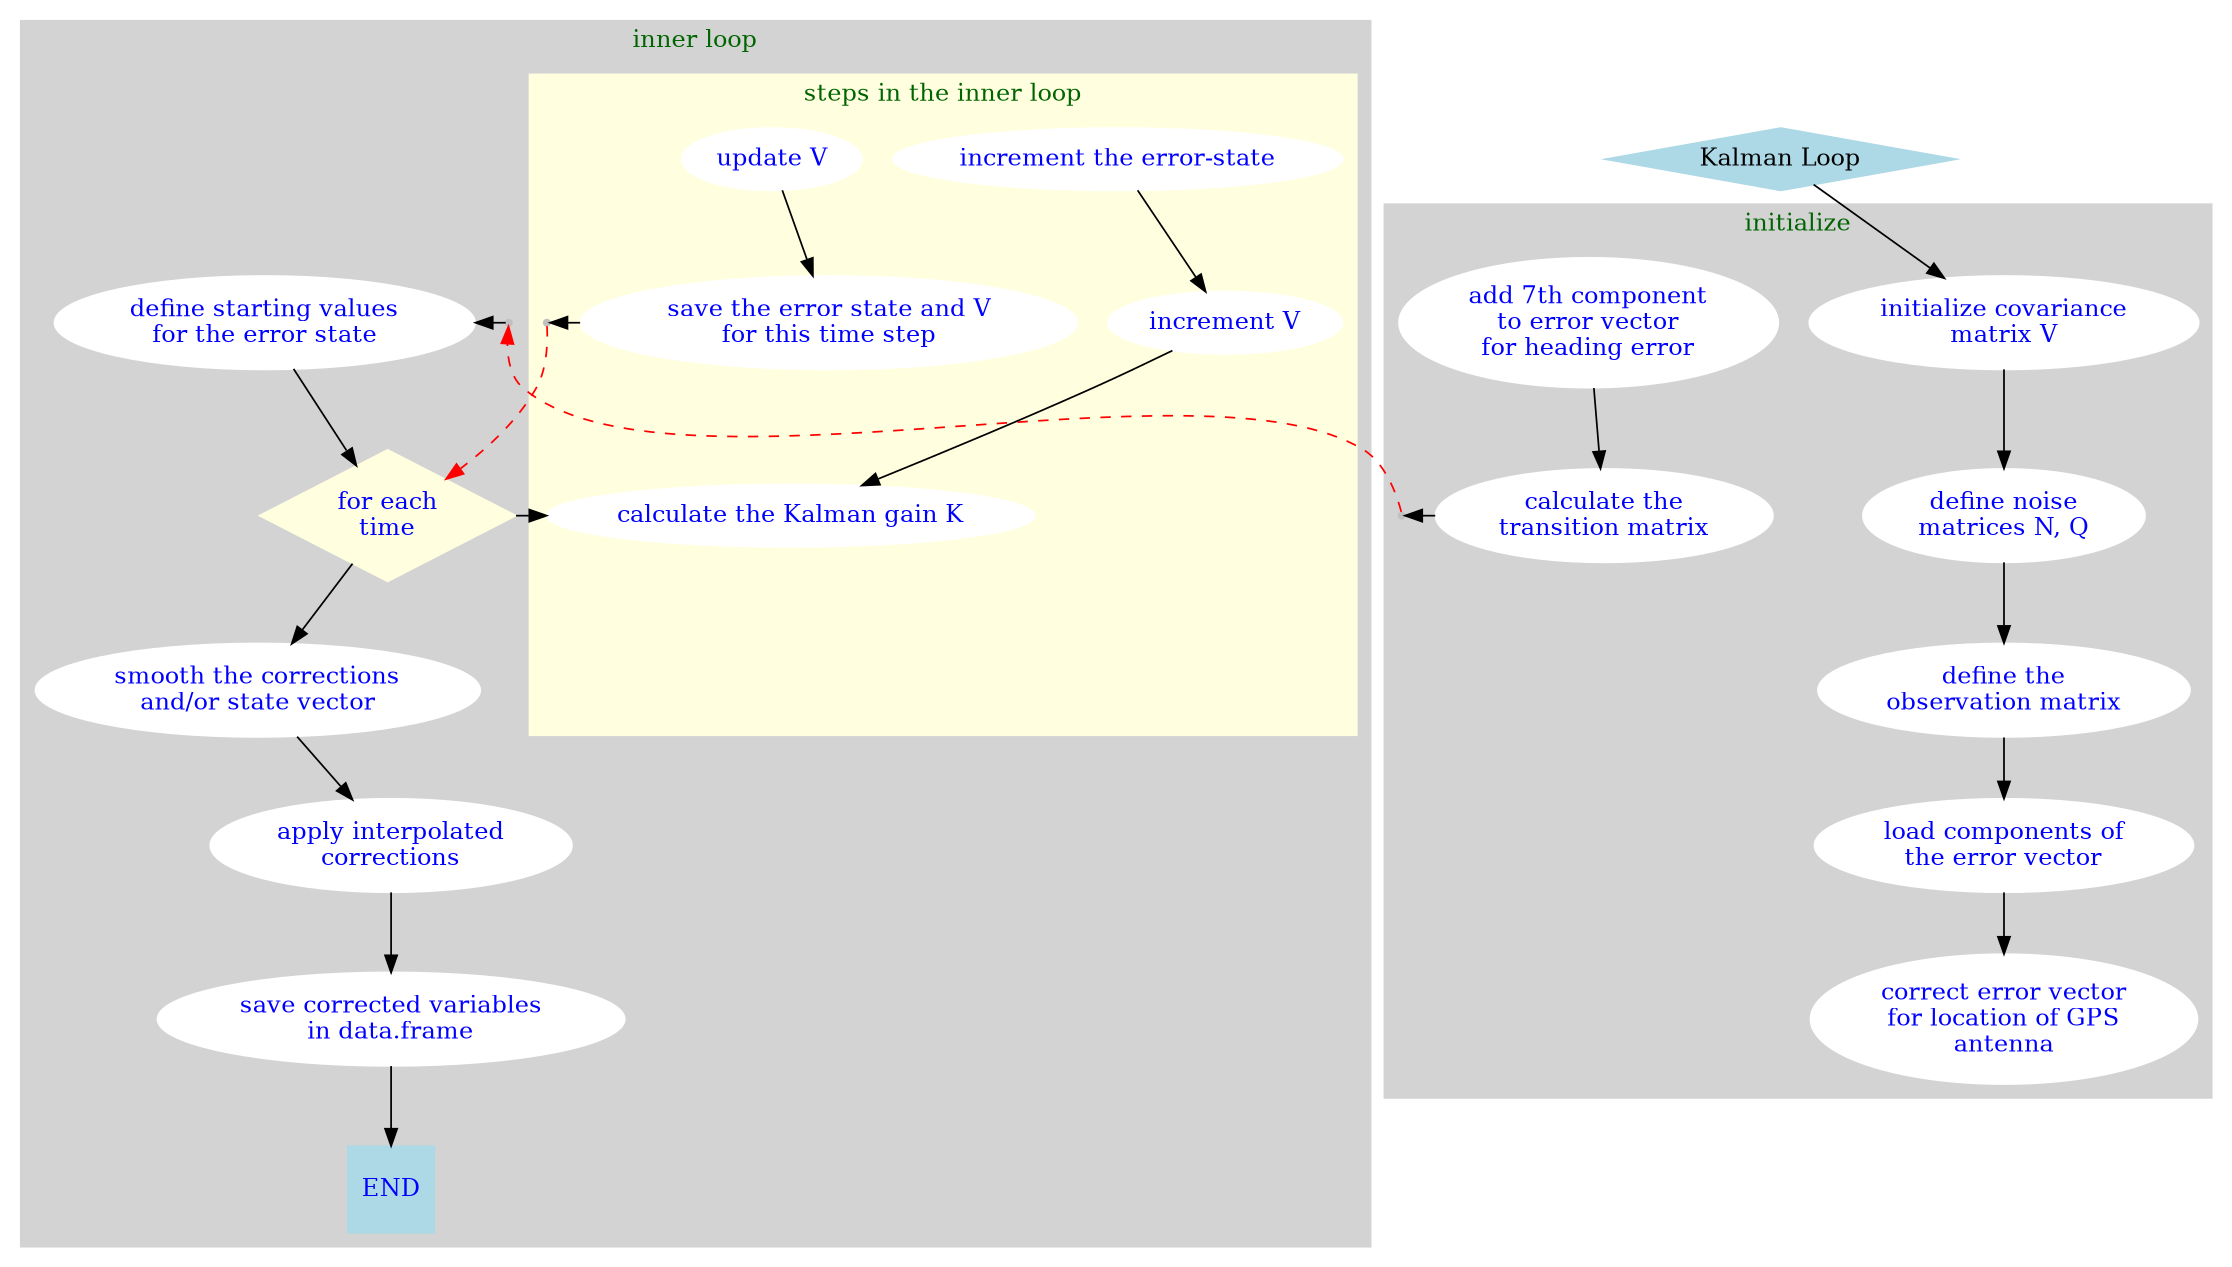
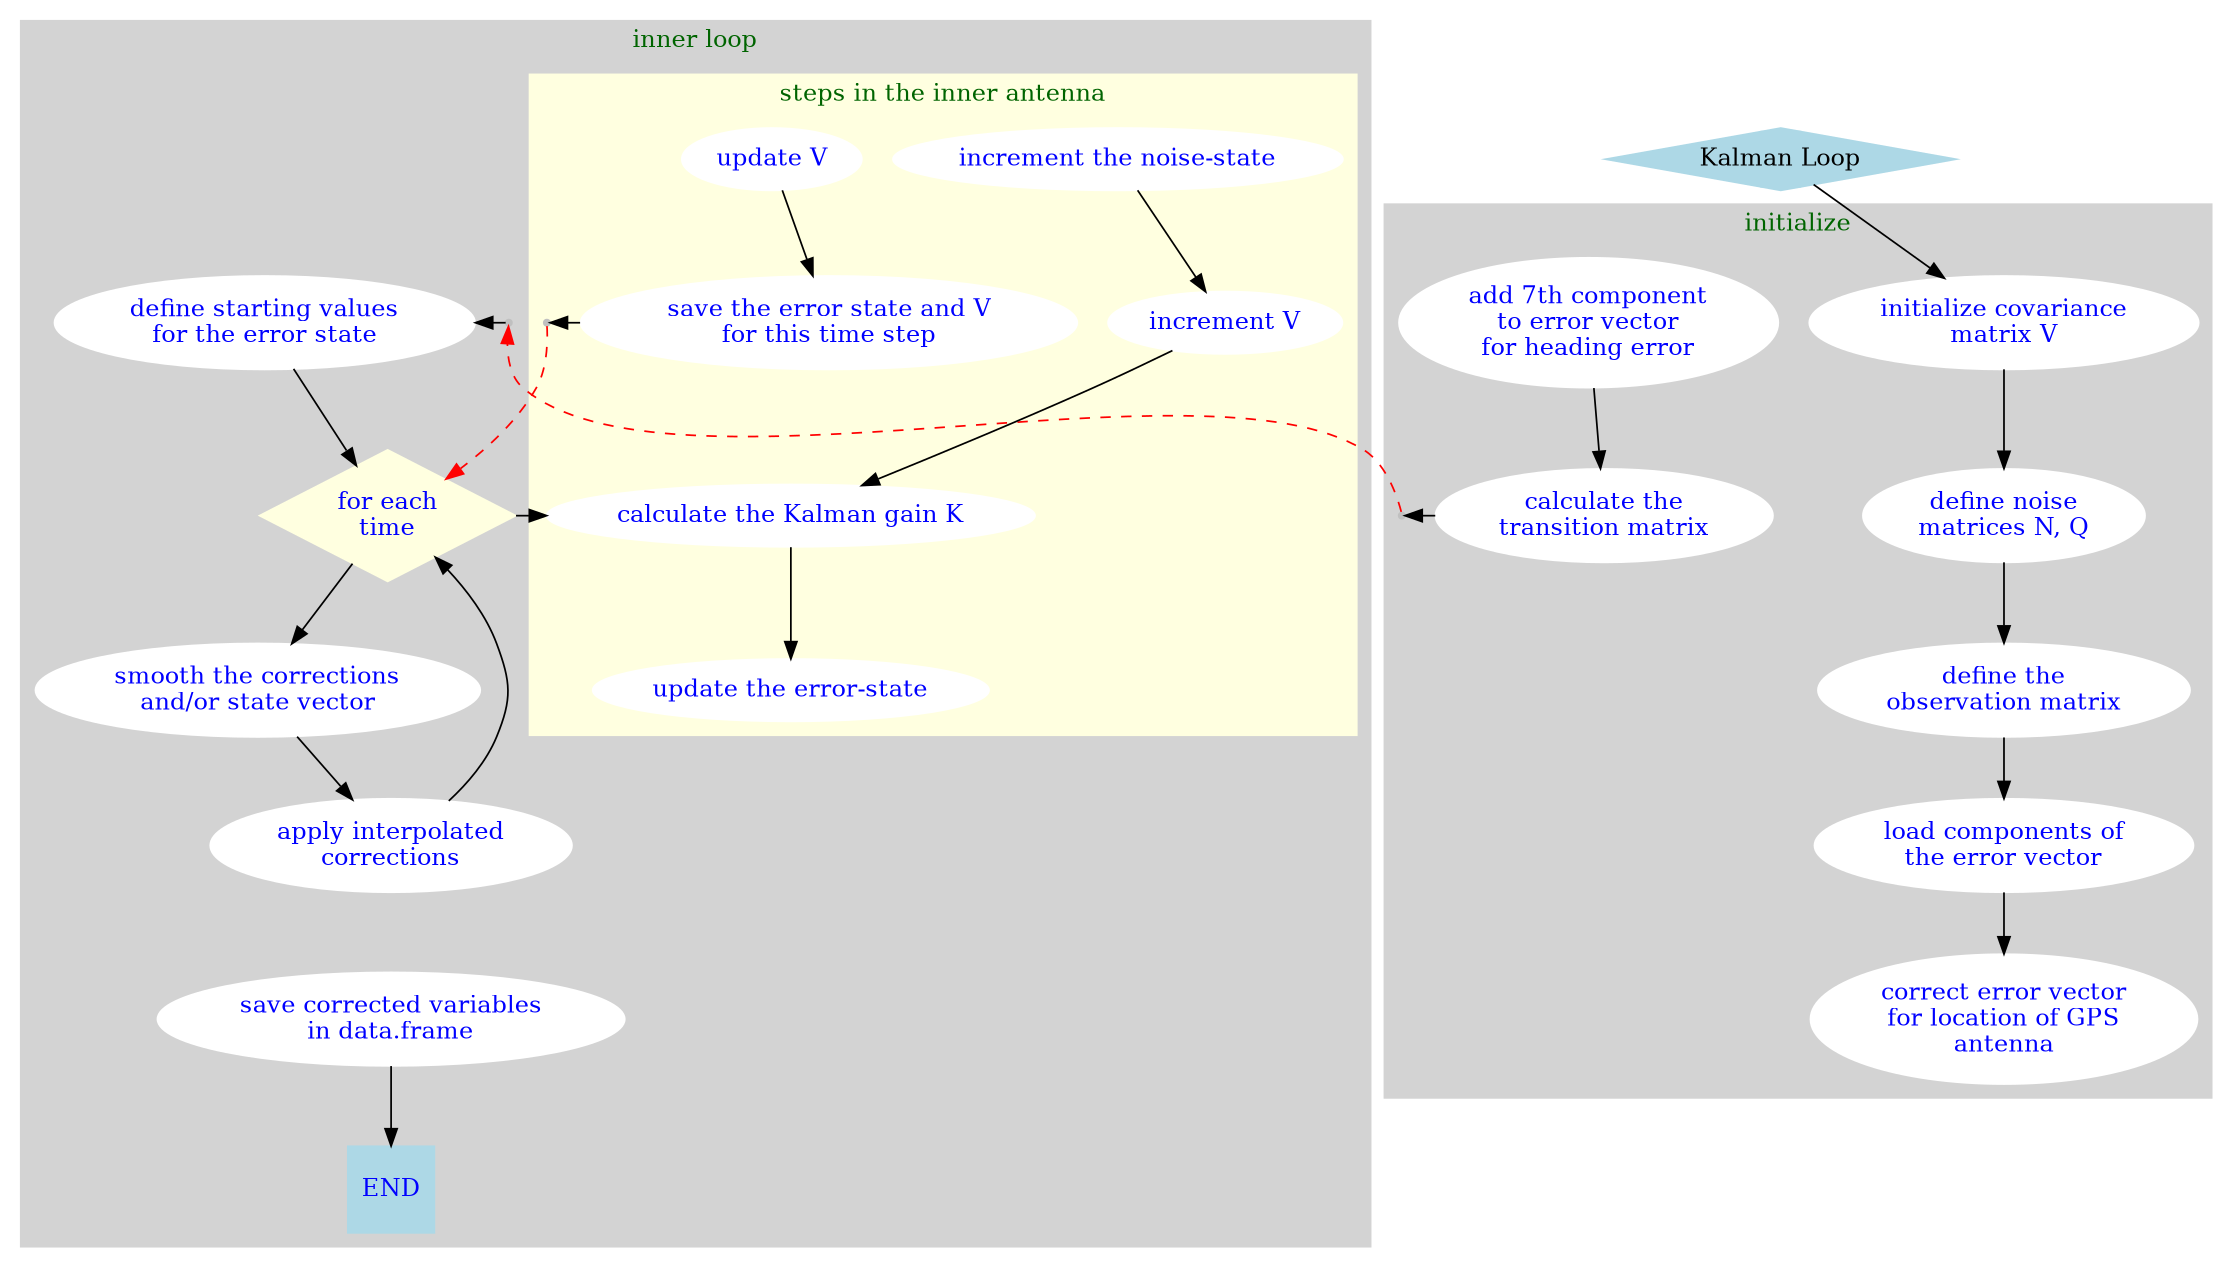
  digraph {
    node [color=white fontcolor=blue style=filled]
    edge [weight=9]
    "initialize covariance\nmatrix V"
    "define noise\nmatrices N, Q"
    "define the\nobservation matrix"
    "load components of\nthe error vector"
    "correct error vector\nfor location of GPS\nantenna"
    "add 7th component\nto error vector\nfor heading error"
    "calculate the\ntransition matrix"
    "(a)" [color=gray shape=point]
-   "increment the error-state"
+   "increment the error-state" [label="increment the noise-state"]
    "increment V"
    "calculate the Kalman gain K"
+   "update the error-state"
    "update V"
    "save the error state and V\nfor this time step"
    "(c)" [color=gray shape=point]
    "(b)" [color=gray shape=point]
    "define starting values\nfor the error state"
    "for each\ntime" [color=lightyellow shape=diamond]
    "smooth the corrections\nand/or state vector"
    END [color=lightblue shape=Msquare]
    "apply interpolated\ncorrections"
    "save corrected variables\nin data.frame"
    "Kalman Loop" [color=lightblue shape=Mdiamond fontcolor=""]
    subgraph cluster_1 {
      color=lightgrey
      fontcolor=darkgreen
      label=initialize
      style=filled
      "initialize covariance\nmatrix V"
      "define noise\nmatrices N, Q"
      "define the\nobservation matrix"
      "load components of\nthe error vector"
      "correct error vector\nfor location of GPS\nantenna"
      "add 7th component\nto error vector\nfor heading error"
      "calculate the\ntransition matrix"
      "(a)"
    }
    subgraph cluster_2 {
      color=lightgrey
      fontcolor=darkgreen
      label="inner loop"
      style=filled
      "(b)"
      "define starting values\nfor the error state"
      "for each\ntime"
      "smooth the corrections\nand/or state vector"
      END
      "apply interpolated\ncorrections"
      "save corrected variables\nin data.frame"
      subgraph cluster_3 {
        color=lightyellow
        fontcolor=darkgreen
-       label="steps in the inner loop"
+       label="steps in the inner antenna"
        style=filled
        "increment the error-state"
        "increment V"
        "calculate the Kalman gain K"
+       "update the error-state"
        "update V"
        "save the error state and V\nfor this time step"
        "(c)"
      }
    }
    "initialize covariance\nmatrix V" -> "define noise\nmatrices N, Q"
    "define noise\nmatrices N, Q" -> "define the\nobservation matrix"
    "define the\nobservation matrix" -> "load components of\nthe error vector"
    "load components of\nthe error vector" -> "correct error vector\nfor location of GPS\nantenna"
    "add 7th component\nto error vector\nfor heading error" -> "calculate the\ntransition matrix"
    "calculate the\ntransition matrix" -> "(a)" [minlen=0.1]
    "(a)" -> "(b)" [color=red style=dashed weight=5]
    "increment the error-state" -> "increment V" [weight=10]
    "increment V" -> "calculate the Kalman gain K" [weight=10]
+   "calculate the Kalman gain K" -> "update the error-state" [weight=10]
    "update V" -> "save the error state and V\nfor this time step" [weight=10]
    "(c)" -> "save the error state and V\nfor this time step" [dir=back minlen=0.1 weight=50]
    "(c)" -> "for each\ntime" [color=red style=dashed weight=30]
    "(b)" -> "define starting values\nfor the error state" [minlen=0.1 weight=20]
    "(b)" -> "for each\ntime" [style=invis weight=10]
    "define starting values\nfor the error state" -> "for each\ntime" [weight=20]
    "for each\ntime" -> "calculate the Kalman gain K" [minlen=0.1 weight=70]
    "for each\ntime" -> "smooth the corrections\nand/or state vector" [weight=1]
    "smooth the corrections\nand/or state vector" -> "apply interpolated\ncorrections" [weight=1]
-   "apply interpolated\ncorrections" -> "save corrected variables\nin data.frame" [weight=1]
+   "apply interpolated\ncorrections" -> "for each\ntime" [weight=1]
    "save corrected variables\nin data.frame" -> END [weight=1]
    "Kalman Loop" -> "initialize covariance\nmatrix V" [weight=60]
    "Kalman Loop" -> "(b)" [style=invis weight=60]
  }
